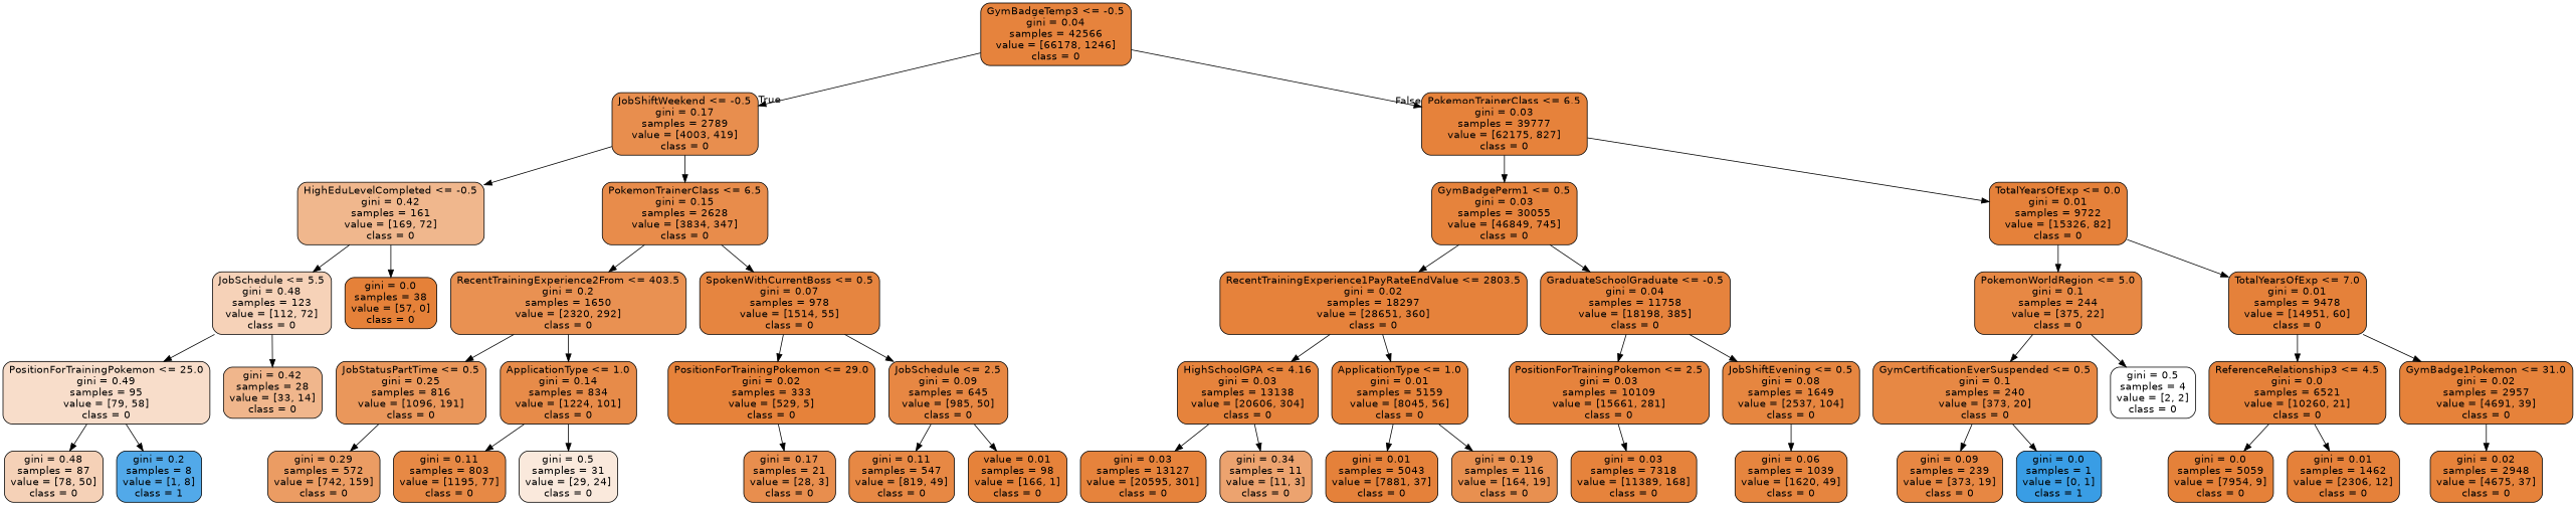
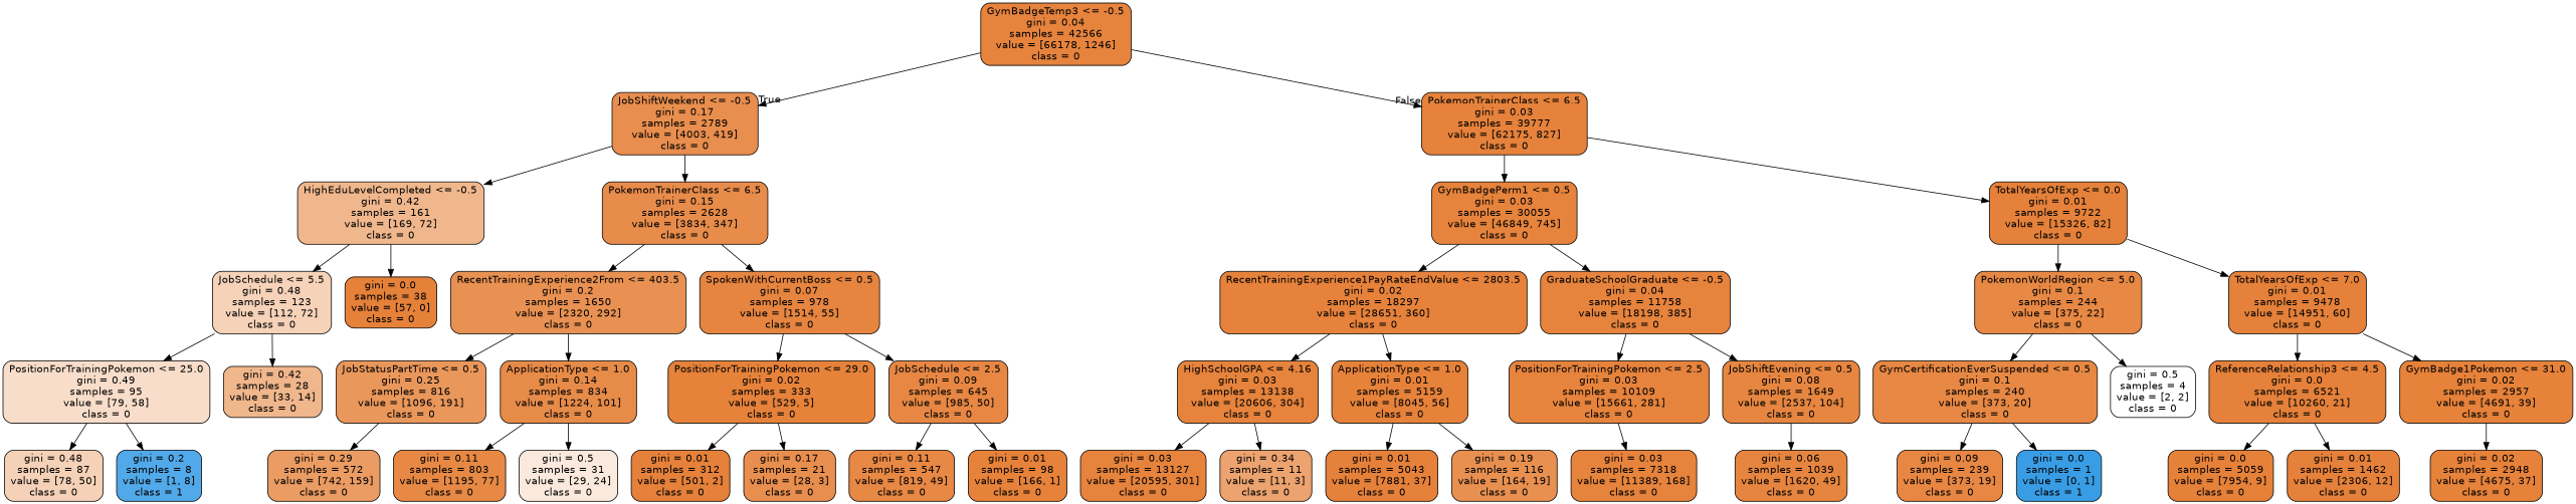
  digraph {
    node [color=black fillcolor="#e58139fe" fontname=helvetica shape=box style="filled, rounded"]
    edge [fontname=helvetica]
    n1 [fillcolor="#e58139fa" label="GymBadgeTemp3 <= -0.5\ngini = 0.04\nsamples = 42566\nvalue = [66178, 1246]\nclass = 0"]
    n2 [fillcolor="#e58139e4" label="JobShiftWeekend <= -0.5\ngini = 0.17\nsamples = 2789\nvalue = [4003, 419]\nclass = 0"]
    n3 [fillcolor="#e58139fc" label="PokemonTrainerClass <= 6.5\ngini = 0.03\nsamples = 39777\nvalue = [62175, 827]\nclass = 0"]
    n4 [fillcolor="#e5813992" label="HighEduLevelCompleted <= -0.5\ngini = 0.42\nsamples = 161\nvalue = [169, 72]\nclass = 0"]
    n5 [fillcolor="#e58139e8" label="PokemonTrainerClass <= 6.5\ngini = 0.15\nsamples = 2628\nvalue = [3834, 347]\nclass = 0"]
    n6 [fillcolor="#e58139fb" label="GymBadgePerm1 <= 0.5\ngini = 0.03\nsamples = 30055\nvalue = [46849, 745]\nclass = 0"]
    n7 [label="TotalYearsOfExp <= 0.0\ngini = 0.01\nsamples = 9722\nvalue = [15326, 82]\nclass = 0"]
    n8 [fillcolor="#e581395b" label="JobSchedule <= 5.5\ngini = 0.48\nsamples = 123\nvalue = [112, 72]\nclass = 0"]
    n9 [fillcolor="#e58139ff" label="gini = 0.0\nsamples = 38\nvalue = [57, 0]\nclass = 0"]
    n10 [fillcolor="#e58139df" label="RecentTrainingExperience2From <= 403.5\ngini = 0.2\nsamples = 1650\nvalue = [2320, 292]\nclass = 0"]
    n11 [fillcolor="#e58139f6" label="SpokenWithCurrentBoss <= 0.5\ngini = 0.07\nsamples = 978\nvalue = [1514, 55]\nclass = 0"]
    n12 [fillcolor="#e5813944" label="PositionForTrainingPokemon <= 25.0\ngini = 0.49\nsamples = 95\nvalue = [79, 58]\nclass = 0"]
    n13 [fillcolor="#e5813993" label="gini = 0.42\nsamples = 28\nvalue = [33, 14]\nclass = 0"]
    n14 [fillcolor="#e581395c" label="gini = 0.48\nsamples = 87\nvalue = [78, 50]\nclass = 0"]
    n15 [fillcolor="#399de5df" label="gini = 0.2\nsamples = 8\nvalue = [1, 8]\nclass = 1"]
    n16 [fillcolor="#e58139d3" label="JobStatusPartTime <= 0.5\ngini = 0.25\nsamples = 816\nvalue = [1096, 191]\nclass = 0"]
    n17 [fillcolor="#e58139ea" label="ApplicationType <= 1.0\ngini = 0.14\nsamples = 834\nvalue = [1224, 101]\nclass = 0"]
    n18 [fillcolor="#e58139fd" label="PositionForTrainingPokemon <= 29.0\ngini = 0.02\nsamples = 333\nvalue = [529, 5]\nclass = 0"]
    n19 [fillcolor="#e58139f2" label="JobSchedule <= 2.5\ngini = 0.09\nsamples = 645\nvalue = [985, 50]\nclass = 0"]
    n20 [fillcolor="#e58139c8" label="gini = 0.29\nsamples = 572\nvalue = [742, 159]\nclass = 0"]
    n21 [fillcolor="#e58139ef" label="gini = 0.11\nsamples = 803\nvalue = [1195, 77]\nclass = 0"]
    n22 [fillcolor="#e581392c" label="gini = 0.5\nsamples = 31\nvalue = [29, 24]\nclass = 0"]
+   n23 [label="gini = 0.01\nsamples = 312\nvalue = [501, 2]\nclass = 0"]
    n24 [fillcolor="#e58139e4" label="gini = 0.17\nsamples = 21\nvalue = [28, 3]\nclass = 0"]
    n25 [fillcolor="#e58139f0" label="gini = 0.11\nsamples = 547\nvalue = [819, 49]\nclass = 0"]
-   n26 [fillcolor="#e58139fd" label="value = 0.01\nsamples = 98\nvalue = [166, 1]\nclass = 0"]
+   n26 [fillcolor="#e58139fd" label="gini = 0.01\nsamples = 98\nvalue = [166, 1]\nclass = 0"]
    n27 [fillcolor="#e58139fc" label="RecentTrainingExperience1PayRateEndValue <= 2803.5\ngini = 0.02\nsamples = 18297\nvalue = [28651, 360]\nclass = 0"]
    n28 [fillcolor="#e58139fa" label="GraduateSchoolGraduate <= -0.5\ngini = 0.04\nsamples = 11758\nvalue = [18198, 385]\nclass = 0"]
    n29 [fillcolor="#e58139f0" label="PokemonWorldRegion <= 5.0\ngini = 0.1\nsamples = 244\nvalue = [375, 22]\nclass = 0"]
    n30 [label="TotalYearsOfExp <= 7.0\ngini = 0.01\nsamples = 9478\nvalue = [14951, 60]\nclass = 0"]
    n31 [fillcolor="#e58139fb" label="HighSchoolGPA <= 4.16\ngini = 0.03\nsamples = 13138\nvalue = [20606, 304]\nclass = 0"]
    n32 [fillcolor="#e58139fd" label="ApplicationType <= 1.0\ngini = 0.01\nsamples = 5159\nvalue = [8045, 56]\nclass = 0"]
    n33 [fillcolor="#e58139fa" label="PositionForTrainingPokemon <= 2.5\ngini = 0.03\nsamples = 10109\nvalue = [15661, 281]\nclass = 0"]
    n34 [fillcolor="#e58139f5" label="JobShiftEvening <= 0.5\ngini = 0.08\nsamples = 1649\nvalue = [2537, 104]\nclass = 0"]
    n35 [fillcolor="#e58139fb" label="gini = 0.03\nsamples = 13127\nvalue = [20595, 301]\nclass = 0"]
    n36 [fillcolor="#e58139b9" label="gini = 0.34\nsamples = 11\nvalue = [11, 3]\nclass = 0"]
    n37 [label="gini = 0.01\nsamples = 5043\nvalue = [7881, 37]\nclass = 0"]
    n38 [fillcolor="#e58139e1" label="gini = 0.19\nsamples = 116\nvalue = [164, 19]\nclass = 0"]
    n39 [fillcolor="#e58139fb" label="gini = 0.03\nsamples = 7318\nvalue = [11389, 168]\nclass = 0"]
    n40 [fillcolor="#e58139f7" label="gini = 0.06\nsamples = 1039\nvalue = [1620, 49]\nclass = 0"]
    n41 [fillcolor="#e58139f1" label="GymCertificationEverSuspended <= 0.5\ngini = 0.1\nsamples = 240\nvalue = [373, 20]\nclass = 0"]
    n42 [fillcolor="#e5813900" label="gini = 0.5\nsamples = 4\nvalue = [2, 2]\nclass = 0"]
    n43 [label="ReferenceRelationship3 <= 4.5\ngini = 0.0\nsamples = 6521\nvalue = [10260, 21]\nclass = 0"]
    n44 [fillcolor="#e58139fd" label="GymBadge1Pokemon <= 31.0\ngini = 0.02\nsamples = 2957\nvalue = [4691, 39]\nclass = 0"]
    n45 [fillcolor="#e58139f2" label="gini = 0.09\nsamples = 239\nvalue = [373, 19]\nclass = 0"]
    n46 [fillcolor="#399de5ff" label="gini = 0.0\nsamples = 1\nvalue = [0, 1]\nclass = 1"]
    n47 [fillcolor="#e58139ff" label="gini = 0.0\nsamples = 5059\nvalue = [7954, 9]\nclass = 0"]
    n48 [label="gini = 0.01\nsamples = 1462\nvalue = [2306, 12]\nclass = 0"]
    n49 [fillcolor="#e58139fd" label="gini = 0.02\nsamples = 2948\nvalue = [4675, 37]\nclass = 0"]
    n1 -> n2 [headlabel=True labelangle=45 labeldistance=2.5]
    n1 -> n3 [headlabel=False labelangle=-45 labeldistance=2.5]
    n2 -> n4
    n2 -> n5
    n3 -> n6
    n3 -> n7
    n4 -> n8
    n4 -> n9
    n5 -> n10
    n5 -> n11
    n6 -> n27
    n6 -> n28
    n7 -> n29
    n7 -> n30
    n8 -> n12
    n8 -> n13
    n10 -> n16
    n10 -> n17
    n11 -> n18
    n11 -> n19
    n12 -> n14
    n12 -> n15
    n16 -> n20
    n17 -> n21
    n17 -> n22
+   n18 -> n23
    n18 -> n24
    n19 -> n25
    n19 -> n26
    n27 -> n31
    n27 -> n32
    n28 -> n33
    n28 -> n34
    n29 -> n41
    n29 -> n42
    n30 -> n43
    n30 -> n44
    n31 -> n35
    n31 -> n36
    n32 -> n37
    n32 -> n38
    n33 -> n39
    n34 -> n40
    n41 -> n45
    n41 -> n46
    n43 -> n47
    n43 -> n48
    n44 -> n49
  }
